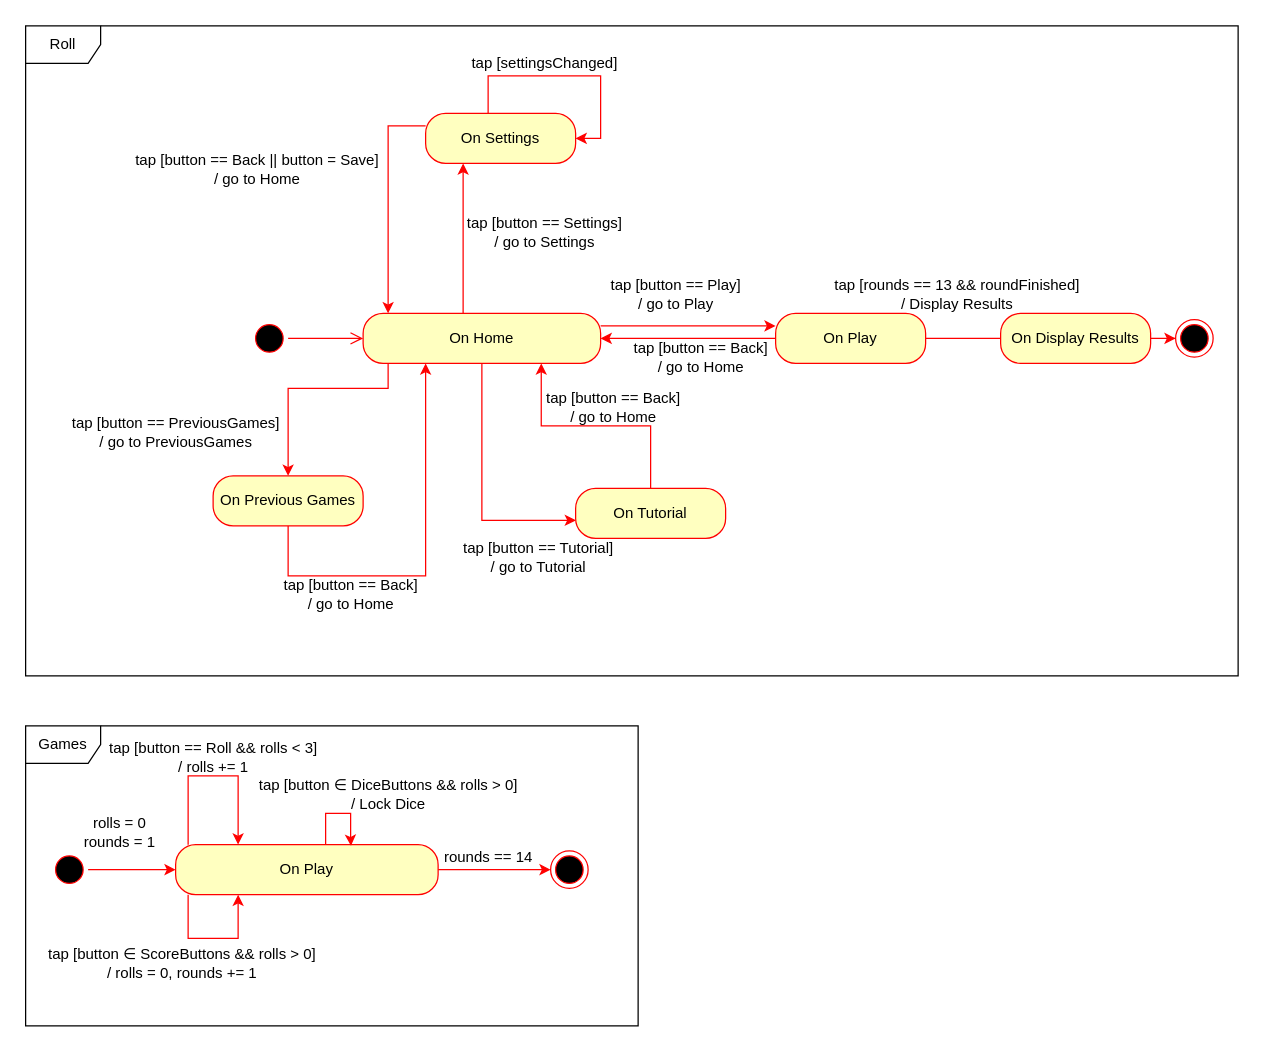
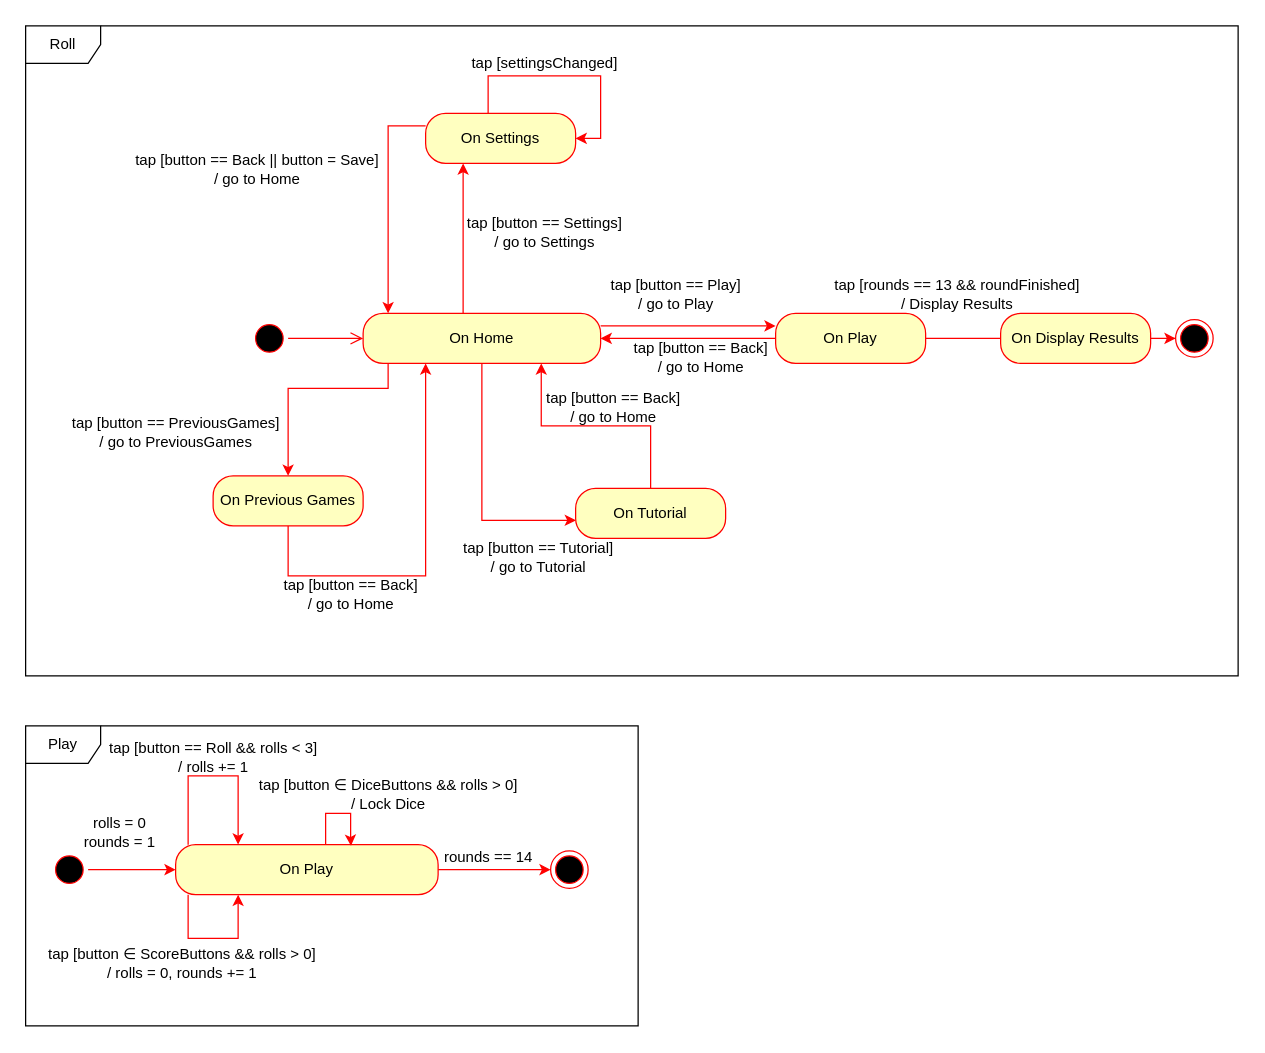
  <mxCell id="0" />
  <mxCell id="1" parent="0" />
  <mxCell id="2" value="" style="ellipse;html=1;shape=startState;fillColor=#000000;strokeColor=#ff0000;" parent="1" vertex="1"><mxGeometry x="200" y="255" width="30" height="30" as="geometry" /></mxCell>
  <mxCell id="3" value="" style="edgeStyle=orthogonalEdgeStyle;html=1;verticalAlign=bottom;endArrow=open;endSize=8;strokeColor=#ff0000;rounded=0;" parent="1" source="2" target="8" edge="1"><mxGeometry relative="1" as="geometry"><mxPoint x="355" y="300" as="targetPoint" /></mxGeometry></mxCell>
  <mxCell id="4" style="edgeStyle=orthogonalEdgeStyle;rounded=0;orthogonalLoop=1;jettySize=auto;html=1;strokeColor=#FF0000;entryX=0.5;entryY=0;entryDx=0;entryDy=0;" parent="1" source="8" target="13" edge="1"><mxGeometry relative="1" as="geometry"><mxPoint x="300" y="350" as="targetPoint" /><Array as="points"><mxPoint x="310" y="310" /><mxPoint x="230" y="310" /></Array></mxGeometry></mxCell>
  <mxCell id="5" style="edgeStyle=orthogonalEdgeStyle;rounded=0;orthogonalLoop=1;jettySize=auto;html=1;strokeColor=#FF0000;" parent="1" source="8" target="11" edge="1"><mxGeometry relative="1" as="geometry"><Array as="points"><mxPoint x="370" y="210" /><mxPoint x="370" y="210" /></Array></mxGeometry></mxCell>
  <mxCell id="6" style="edgeStyle=orthogonalEdgeStyle;rounded=0;orthogonalLoop=1;jettySize=auto;html=1;entryX=0.002;entryY=0.639;entryDx=0;entryDy=0;entryPerimeter=0;strokeColor=#FF0000;" parent="1" source="8" target="15" edge="1"><mxGeometry relative="1" as="geometry" /></mxCell>
  <mxCell id="7" style="edgeStyle=orthogonalEdgeStyle;rounded=0;orthogonalLoop=1;jettySize=auto;html=1;strokeColor=#FF0000;" parent="1" source="8" target="25" edge="1"><mxGeometry relative="1" as="geometry"><Array as="points"><mxPoint x="550" y="260" /><mxPoint x="550" y="260" /></Array></mxGeometry></mxCell>
  <mxCell id="8" value="On Home" style="rounded=1;whiteSpace=wrap;html=1;arcSize=40;fontColor=#000000;fillColor=#ffffc0;strokeColor=#ff0000;" parent="1" vertex="1"><mxGeometry x="290" y="250" width="190" height="40" as="geometry" /></mxCell>
  <mxCell id="9" style="edgeStyle=orthogonalEdgeStyle;rounded=0;orthogonalLoop=1;jettySize=auto;html=1;strokeColor=#FF0000;" parent="1" source="11" target="8" edge="1"><mxGeometry relative="1" as="geometry"><Array as="points"><mxPoint x="310" y="100" /></Array></mxGeometry></mxCell>
  <mxCell id="10" style="edgeStyle=orthogonalEdgeStyle;rounded=0;orthogonalLoop=1;jettySize=auto;html=1;strokeColor=#FF0000;entryX=1;entryY=0.5;entryDx=0;entryDy=0;" parent="1" source="11" target="11" edge="1"><mxGeometry relative="1" as="geometry"><mxPoint x="460" y="60" as="targetPoint" /><Array as="points"><mxPoint x="390" y="60" /><mxPoint x="480" y="60" /><mxPoint x="480" y="110" /></Array></mxGeometry></mxCell>
  <mxCell id="11" value="On Settings" style="rounded=1;whiteSpace=wrap;html=1;arcSize=40;fontColor=#000000;fillColor=#ffffc0;strokeColor=#ff0000;" parent="1" vertex="1"><mxGeometry x="340" y="90" width="120" height="40" as="geometry" /></mxCell>
  <mxCell id="12" style="edgeStyle=orthogonalEdgeStyle;rounded=0;orthogonalLoop=1;jettySize=auto;html=1;strokeColor=#FF0000;" parent="1" source="13" target="8" edge="1"><mxGeometry relative="1" as="geometry"><Array as="points"><mxPoint x="230" y="460" /><mxPoint x="340" y="460" /></Array></mxGeometry></mxCell>
  <mxCell id="13" value="On Previous Games" style="rounded=1;whiteSpace=wrap;html=1;arcSize=40;fontColor=#000000;fillColor=#ffffc0;strokeColor=#ff0000;" parent="1" vertex="1"><mxGeometry x="170" y="380" width="120" height="40" as="geometry" /></mxCell>
  <mxCell id="14" style="edgeStyle=orthogonalEdgeStyle;rounded=0;orthogonalLoop=1;jettySize=auto;html=1;entryX=0.75;entryY=1;entryDx=0;entryDy=0;strokeColor=#FF0000;" parent="1" source="15" target="8" edge="1"><mxGeometry relative="1" as="geometry" /></mxCell>
  <mxCell id="15" value="On Tutorial" style="rounded=1;whiteSpace=wrap;html=1;arcSize=40;fontColor=#000000;fillColor=#ffffc0;strokeColor=#ff0000;" parent="1" vertex="1"><mxGeometry x="460" y="390" width="120" height="40" as="geometry" /></mxCell>
  <mxCell id="16" value="tap [button == Settings] &lt;br&gt;/ go to Settings" style="text;html=1;align=center;verticalAlign=middle;resizable=0;points=[];autosize=1;strokeColor=none;fillColor=none;" parent="1" vertex="1"><mxGeometry x="365" y="170" width="140" height="30" as="geometry" /></mxCell>
  <mxCell id="17" value="tap [button == Back || button = Save] &lt;br&gt;/ go to Home" style="text;html=1;align=center;verticalAlign=middle;resizable=0;points=[];autosize=1;strokeColor=none;fillColor=none;" parent="1" vertex="1"><mxGeometry x="100" y="120" width="210" height="30" as="geometry" /></mxCell>
  <mxCell id="18" value="tap [settingsChanged]" style="text;html=1;align=center;verticalAlign=middle;resizable=0;points=[];autosize=1;strokeColor=none;fillColor=none;" parent="1" vertex="1"><mxGeometry x="370" y="40" width="130" height="20" as="geometry" /></mxCell>
  <mxCell id="19" value="tap [button == PreviousGames] &lt;br&gt;/ go to PreviousGames" style="text;html=1;align=center;verticalAlign=middle;resizable=0;points=[];autosize=1;strokeColor=none;fillColor=none;" parent="1" vertex="1"><mxGeometry x="50" y="330" width="180" height="30" as="geometry" /></mxCell>
  <mxCell id="20" value="tap [button == Back] &lt;br&gt;/ go to Home" style="text;html=1;align=center;verticalAlign=middle;resizable=0;points=[];autosize=1;strokeColor=none;fillColor=none;" parent="1" vertex="1"><mxGeometry x="220" y="460" width="120" height="30" as="geometry" /></mxCell>
  <mxCell id="21" value="tap [button == Tutorial] &lt;br&gt;/ go to Tutorial" style="text;html=1;align=center;verticalAlign=middle;resizable=0;points=[];autosize=1;strokeColor=none;fillColor=none;" parent="1" vertex="1"><mxGeometry x="360" y="430" width="140" height="30" as="geometry" /></mxCell>
  <mxCell id="22" value="tap [button == Back] &lt;br&gt;/ go to Home" style="text;html=1;align=center;verticalAlign=middle;resizable=0;points=[];autosize=1;strokeColor=none;fillColor=none;" parent="1" vertex="1"><mxGeometry x="430" y="310" width="120" height="30" as="geometry" /></mxCell>
  <mxCell id="23" style="edgeStyle=orthogonalEdgeStyle;rounded=0;orthogonalLoop=1;jettySize=auto;html=1;entryX=1;entryY=0.5;entryDx=0;entryDy=0;strokeColor=#FF0000;" parent="1" source="25" target="8" edge="1"><mxGeometry relative="1" as="geometry"><Array as="points"><mxPoint x="550" y="270" /><mxPoint x="550" y="270" /></Array></mxGeometry></mxCell>
  <mxCell id="24" style="edgeStyle=orthogonalEdgeStyle;rounded=0;orthogonalLoop=1;jettySize=auto;html=1;strokeColor=#FF0000;" parent="1" source="25" edge="1"><mxGeometry relative="1" as="geometry"><mxPoint x="810" y="270" as="targetPoint" /></mxGeometry></mxCell>
  <mxCell id="25" value="On Play" style="rounded=1;whiteSpace=wrap;html=1;arcSize=40;fontColor=#000000;fillColor=#ffffc0;strokeColor=#ff0000;" parent="1" vertex="1"><mxGeometry x="620" y="250" width="120" height="40" as="geometry" /></mxCell>
  <mxCell id="26" value="tap [button == Play] &lt;br&gt;/ go to Play" style="text;html=1;align=center;verticalAlign=middle;resizable=0;points=[];autosize=1;strokeColor=none;fillColor=none;" parent="1" vertex="1"><mxGeometry x="480" y="220" width="120" height="30" as="geometry" /></mxCell>
  <mxCell id="27" value="tap [button == Back] &lt;br&gt;/ go to Home" style="text;html=1;align=center;verticalAlign=middle;resizable=0;points=[];autosize=1;strokeColor=none;fillColor=none;" parent="1" vertex="1"><mxGeometry x="500" y="270" width="120" height="30" as="geometry" /></mxCell>
  <mxCell id="28" style="edgeStyle=orthogonalEdgeStyle;rounded=0;orthogonalLoop=1;jettySize=auto;html=1;entryX=0;entryY=0.5;entryDx=0;entryDy=0;strokeColor=#FF0000;" parent="1" source="29" target="30" edge="1"><mxGeometry relative="1" as="geometry" /></mxCell>
  <mxCell id="29" value="On Display Results" style="rounded=1;whiteSpace=wrap;html=1;arcSize=40;fontColor=#000000;fillColor=#ffffc0;strokeColor=#ff0000;" parent="1" vertex="1"><mxGeometry x="800" y="250" width="120" height="40" as="geometry" /></mxCell>
  <mxCell id="30" value="" style="ellipse;html=1;shape=endState;fillColor=#000000;strokeColor=#ff0000;" parent="1" vertex="1"><mxGeometry x="940" y="255" width="30" height="30" as="geometry" /></mxCell>
  <mxCell id="31" value="tap [rounds == 13 &amp;amp;&amp;amp; roundFinished] &lt;br&gt;/ Display Results" style="text;html=1;align=center;verticalAlign=middle;resizable=0;points=[];autosize=1;strokeColor=none;fillColor=none;" parent="1" vertex="1"><mxGeometry x="660" y="220" width="210" height="30" as="geometry" /></mxCell>
  <mxCell id="32" value="Roll" style="shape=umlFrame;whiteSpace=wrap;html=1;" vertex="1" parent="1"><mxGeometry x="20" y="20" width="970" height="520" as="geometry" /></mxCell>
  <mxCell id="33" style="edgeStyle=orthogonalEdgeStyle;rounded=0;orthogonalLoop=1;jettySize=auto;html=1;strokeColor=#FF0000;" edge="1" parent="1" source="34" target="36"><mxGeometry relative="1" as="geometry" /></mxCell>
  <mxCell id="34" value="" style="ellipse;html=1;shape=startState;fillColor=#000000;strokeColor=#ff0000;" vertex="1" parent="1"><mxGeometry x="40" y="680" width="30" height="30" as="geometry" /></mxCell>
  <mxCell id="35" style="edgeStyle=orthogonalEdgeStyle;rounded=0;orthogonalLoop=1;jettySize=auto;html=1;entryX=0;entryY=0.5;entryDx=0;entryDy=0;strokeColor=#FF0000;" edge="1" parent="1" source="36" target="44"><mxGeometry relative="1" as="geometry" /></mxCell>
  <mxCell id="36" value="On Play&lt;br&gt;" style="rounded=1;whiteSpace=wrap;html=1;arcSize=40;fontColor=#000000;fillColor=#ffffc0;strokeColor=#ff0000;" vertex="1" parent="1"><mxGeometry x="140" y="675" width="210" height="40" as="geometry" /></mxCell>
  <mxCell id="37" style="edgeStyle=orthogonalEdgeStyle;rounded=0;orthogonalLoop=1;jettySize=auto;html=1;strokeColor=#FF0000;" edge="1" parent="1" source="36" target="36"><mxGeometry relative="1" as="geometry"><Array as="points"><mxPoint x="150" y="620" /><mxPoint x="190" y="620" /></Array></mxGeometry></mxCell>
  <mxCell id="38" value="tap [button == Roll &amp;amp;&amp;amp; rolls &amp;lt; 3] &lt;br&gt;/ rolls += 1" style="text;html=1;align=center;verticalAlign=middle;resizable=0;points=[];autosize=1;strokeColor=none;fillColor=none;" vertex="1" parent="1"><mxGeometry x="80" y="590" width="180" height="30" as="geometry" /></mxCell>
  <mxCell id="39" value="rolls = 0&lt;br&gt;rounds = 1" style="text;html=1;align=center;verticalAlign=middle;resizable=0;points=[];autosize=1;strokeColor=none;fillColor=none;" vertex="1" parent="1"><mxGeometry x="60" y="650" width="70" height="30" as="geometry" /></mxCell>
  <mxCell id="40" style="edgeStyle=orthogonalEdgeStyle;rounded=0;orthogonalLoop=1;jettySize=auto;html=1;strokeColor=#FF0000;" edge="1" parent="1" source="36" target="36"><mxGeometry relative="1" as="geometry"><mxPoint x="230" y="720" as="targetPoint" /><Array as="points"><mxPoint x="150" y="750" /><mxPoint x="190" y="750" /></Array></mxGeometry></mxCell>
  <mxCell id="41" value="tap [button ∈ ScoreButtons &amp;amp;&amp;amp; rolls &amp;gt; 0] &lt;br&gt;/ rolls = 0, rounds += 1" style="text;html=1;align=center;verticalAlign=middle;resizable=0;points=[];autosize=1;strokeColor=none;fillColor=none;" vertex="1" parent="1"><mxGeometry x="30" y="755" width="230" height="30" as="geometry" /></mxCell>
  <mxCell id="42" style="edgeStyle=orthogonalEdgeStyle;rounded=0;orthogonalLoop=1;jettySize=auto;html=1;strokeColor=#FF0000;entryX=0.668;entryY=0.022;entryDx=0;entryDy=0;entryPerimeter=0;" edge="1" parent="1" source="36" target="36"><mxGeometry relative="1" as="geometry"><mxPoint x="280" y="670" as="targetPoint" /><Array as="points"><mxPoint x="260" y="650" /><mxPoint x="280" y="650" /><mxPoint x="280" y="670" /><mxPoint x="280" y="670" /></Array></mxGeometry></mxCell>
  <mxCell id="43" value="tap [button ∈ DiceButtons &amp;amp;&amp;amp; rolls &amp;gt; 0] &lt;br&gt;/ Lock Dice" style="text;html=1;align=center;verticalAlign=middle;resizable=0;points=[];autosize=1;strokeColor=none;fillColor=none;" vertex="1" parent="1"><mxGeometry x="200" y="620" width="220" height="30" as="geometry" /></mxCell>
  <mxCell id="44" value="" style="ellipse;html=1;shape=endState;fillColor=#000000;strokeColor=#ff0000;" vertex="1" parent="1"><mxGeometry x="440" y="680" width="30" height="30" as="geometry" /></mxCell>
  <mxCell id="45" value="rounds == 14" style="text;html=1;align=center;verticalAlign=middle;resizable=0;points=[];autosize=1;strokeColor=none;fillColor=none;" vertex="1" parent="1"><mxGeometry x="345" y="675" width="90" height="20" as="geometry" /></mxCell>
- <mxCell id="46" value="Games" style="shape=umlFrame;whiteSpace=wrap;html=1;" vertex="1" parent="1"><mxGeometry x="20" y="580" width="490" height="240" as="geometry" /></mxCell>
+ <mxCell id="46" value="Play" style="shape=umlFrame;whiteSpace=wrap;html=1;" vertex="1" parent="1"><mxGeometry x="20" y="580" width="490" height="240" as="geometry" /></mxCell>
